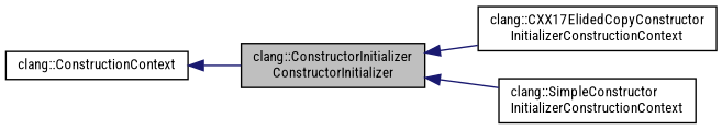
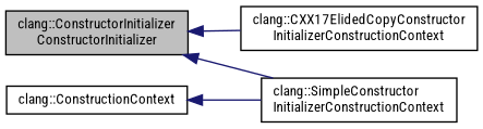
  digraph {
    fontname="Roboto Condensed"
    rankdir=LR
    node [color=black fontname="Roboto Condensed" fontsize=10 shape=record]
    edge [color=midnightblue dir=back fontname="Roboto Condensed" fontsize=10 labelfontname=Helvetica labelfontsize=10 style=solid]
    n1 [fillcolor=grey75 fontcolor=black height=0.2 label="clang::ConstructorInitializer\lConstructorInitializer" style=filled width=0.4]
    n2 [height=0.2 label="clang::CXX17ElidedCopyConstructor\lInitializerConstructionContext" width=0.4]
    n3 [height=0.2 label="clang::SimpleConstructor\lInitializerConstructionContext" width=0.4]
    n4 [height=0.2 label="clang::ConstructionContext" width=0.4]
    n1 -> n2
    n1 -> n3
-   n4 -> n1
+   n4 -> n3
  }
